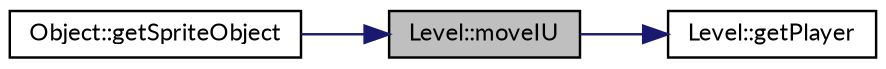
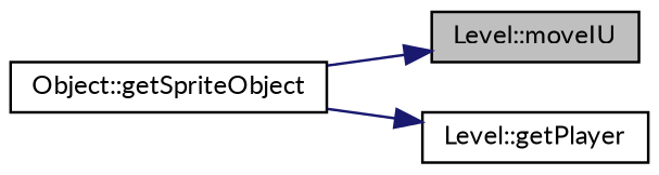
  digraph {
    fontname=Lato
    rankdir=LR
    node [color=black fillcolor=white fontname=Lato fontsize=10 shape=record style=filled]
    edge [color=midnightblue fontname=Lato fontsize=10 labelfontname=Helvetica labelfontsize=10 style=solid]
    n1 [fillcolor=grey75 fontcolor=black height=0.2 label="Level::moveIU" width=0.4]
    n2 [height=0.2 label="Level::getPlayer" width=0.4]
    n3 [height=0.2 label="Object::getSpriteObject" width=0.4]
-   n1 -> n2
+   n3 -> n2
    n3 -> n1
  }
